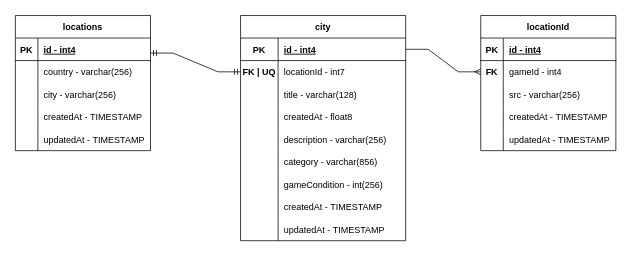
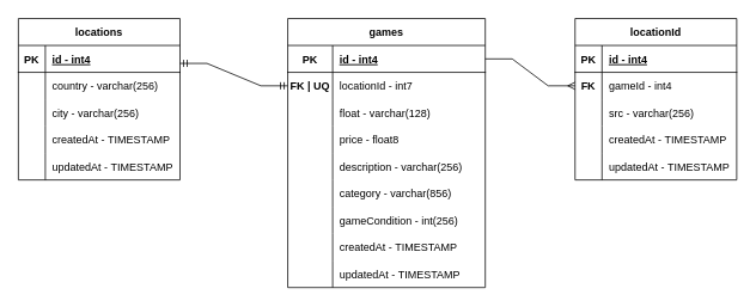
  <mxCell id="0" />
  <mxCell id="1" parent="0" />
  <mxCell id="2" value="locations" style="shape=table;startSize=30;container=1;collapsible=1;childLayout=tableLayout;fixedRows=1;rowLines=0;fontStyle=1;align=center;resizeLast=1;" vertex="1" parent="1"><mxGeometry x="20" y="20" width="180" height="180" as="geometry" /></mxCell>
  <mxCell id="3" value="" style="shape=tableRow;horizontal=0;startSize=0;swimlaneHead=0;swimlaneBody=0;fillColor=none;collapsible=0;dropTarget=0;points=[[0,0.5],[1,0.5]];portConstraint=eastwest;top=0;left=0;right=0;bottom=1;" vertex="1" parent="2"><mxGeometry y="30" width="180" height="30" as="geometry" /></mxCell>
  <mxCell id="4" value="PK" style="shape=partialRectangle;connectable=0;fillColor=none;top=0;left=0;bottom=0;right=0;fontStyle=1;overflow=hidden;" vertex="1" parent="3"><mxGeometry width="30" height="30" as="geometry"><mxRectangle width="30" height="30" as="alternateBounds" /></mxGeometry></mxCell>
  <mxCell id="5" value="id - int4" style="shape=partialRectangle;connectable=0;fillColor=none;top=0;left=0;bottom=0;right=0;align=left;spacingLeft=6;fontStyle=5;overflow=hidden;" vertex="1" parent="3"><mxGeometry x="30" width="150" height="30" as="geometry"><mxRectangle width="150" height="30" as="alternateBounds" /></mxGeometry></mxCell>
  <mxCell id="6" value="" style="shape=tableRow;horizontal=0;startSize=0;swimlaneHead=0;swimlaneBody=0;fillColor=none;collapsible=0;dropTarget=0;points=[[0,0.5],[1,0.5]];portConstraint=eastwest;top=0;left=0;right=0;bottom=0;" vertex="1" parent="2"><mxGeometry y="60" width="180" height="30" as="geometry" /></mxCell>
  <mxCell id="7" value="" style="shape=partialRectangle;connectable=0;fillColor=none;top=0;left=0;bottom=0;right=0;editable=1;overflow=hidden;" vertex="1" parent="6"><mxGeometry width="30" height="30" as="geometry"><mxRectangle width="30" height="30" as="alternateBounds" /></mxGeometry></mxCell>
  <mxCell id="8" value="country - varchar(256)" style="shape=partialRectangle;connectable=0;fillColor=none;top=0;left=0;bottom=0;right=0;align=left;spacingLeft=6;overflow=hidden;" vertex="1" parent="6"><mxGeometry x="30" width="150" height="30" as="geometry"><mxRectangle width="150" height="30" as="alternateBounds" /></mxGeometry></mxCell>
  <mxCell id="9" value="" style="shape=tableRow;horizontal=0;startSize=0;swimlaneHead=0;swimlaneBody=0;fillColor=none;collapsible=0;dropTarget=0;points=[[0,0.5],[1,0.5]];portConstraint=eastwest;top=0;left=0;right=0;bottom=0;" vertex="1" parent="2"><mxGeometry y="90" width="180" height="30" as="geometry" /></mxCell>
  <mxCell id="10" value="" style="shape=partialRectangle;connectable=0;fillColor=none;top=0;left=0;bottom=0;right=0;editable=1;overflow=hidden;" vertex="1" parent="9"><mxGeometry width="30" height="30" as="geometry"><mxRectangle width="30" height="30" as="alternateBounds" /></mxGeometry></mxCell>
  <mxCell id="11" value="city - varchar(256)" style="shape=partialRectangle;connectable=0;fillColor=none;top=0;left=0;bottom=0;right=0;align=left;spacingLeft=6;overflow=hidden;" vertex="1" parent="9"><mxGeometry x="30" width="150" height="30" as="geometry"><mxRectangle width="150" height="30" as="alternateBounds" /></mxGeometry></mxCell>
  <mxCell id="12" value="" style="shape=tableRow;horizontal=0;startSize=0;swimlaneHead=0;swimlaneBody=0;fillColor=none;collapsible=0;dropTarget=0;points=[[0,0.5],[1,0.5]];portConstraint=eastwest;top=0;left=0;right=0;bottom=0;" vertex="1" parent="2"><mxGeometry y="120" width="180" height="30" as="geometry" /></mxCell>
  <mxCell id="13" value="" style="shape=partialRectangle;connectable=0;fillColor=none;top=0;left=0;bottom=0;right=0;editable=1;overflow=hidden;" vertex="1" parent="12"><mxGeometry width="30" height="30" as="geometry"><mxRectangle width="30" height="30" as="alternateBounds" /></mxGeometry></mxCell>
  <mxCell id="14" value="createdAt - TIMESTAMP" style="shape=partialRectangle;connectable=0;fillColor=none;top=0;left=0;bottom=0;right=0;align=left;spacingLeft=6;overflow=hidden;" vertex="1" parent="12"><mxGeometry x="30" width="150" height="30" as="geometry"><mxRectangle width="150" height="30" as="alternateBounds" /></mxGeometry></mxCell>
  <mxCell id="15" value="" style="shape=tableRow;horizontal=0;startSize=0;swimlaneHead=0;swimlaneBody=0;fillColor=none;collapsible=0;dropTarget=0;points=[[0,0.5],[1,0.5]];portConstraint=eastwest;top=0;left=0;right=0;bottom=0;" vertex="1" parent="2"><mxGeometry y="150" width="180" height="30" as="geometry" /></mxCell>
  <mxCell id="16" value="" style="shape=partialRectangle;connectable=0;fillColor=none;top=0;left=0;bottom=0;right=0;editable=1;overflow=hidden;" vertex="1" parent="15"><mxGeometry width="30" height="30" as="geometry"><mxRectangle width="30" height="30" as="alternateBounds" /></mxGeometry></mxCell>
  <mxCell id="17" value="updatedAt - TIMESTAMP" style="shape=partialRectangle;connectable=0;fillColor=none;top=0;left=0;bottom=0;right=0;align=left;spacingLeft=6;overflow=hidden;" vertex="1" parent="15"><mxGeometry x="30" width="150" height="30" as="geometry"><mxRectangle width="150" height="30" as="alternateBounds" /></mxGeometry></mxCell>
  <mxCell id="18" value="locationId" style="shape=table;startSize=30;container=1;collapsible=1;childLayout=tableLayout;fixedRows=1;rowLines=0;fontStyle=1;align=center;resizeLast=1;" vertex="1" parent="1"><mxGeometry x="640" y="20" width="180" height="180" as="geometry" /></mxCell>
  <mxCell id="19" value="" style="shape=tableRow;horizontal=0;startSize=0;swimlaneHead=0;swimlaneBody=0;fillColor=none;collapsible=0;dropTarget=0;points=[[0,0.5],[1,0.5]];portConstraint=eastwest;top=0;left=0;right=0;bottom=1;" vertex="1" parent="18"><mxGeometry y="30" width="180" height="30" as="geometry" /></mxCell>
  <mxCell id="20" value="PK" style="shape=partialRectangle;connectable=0;fillColor=none;top=0;left=0;bottom=0;right=0;fontStyle=1;overflow=hidden;" vertex="1" parent="19"><mxGeometry width="30" height="30" as="geometry"><mxRectangle width="30" height="30" as="alternateBounds" /></mxGeometry></mxCell>
  <mxCell id="21" value="id - int4" style="shape=partialRectangle;connectable=0;fillColor=none;top=0;left=0;bottom=0;right=0;align=left;spacingLeft=6;fontStyle=5;overflow=hidden;" vertex="1" parent="19"><mxGeometry x="30" width="150" height="30" as="geometry"><mxRectangle width="150" height="30" as="alternateBounds" /></mxGeometry></mxCell>
  <mxCell id="22" value="" style="shape=tableRow;horizontal=0;startSize=0;swimlaneHead=0;swimlaneBody=0;fillColor=none;collapsible=0;dropTarget=0;points=[[0,0.5],[1,0.5]];portConstraint=eastwest;top=0;left=0;right=0;bottom=0;" vertex="1" parent="18"><mxGeometry y="60" width="180" height="30" as="geometry" /></mxCell>
  <mxCell id="23" value="FK" style="shape=partialRectangle;connectable=0;fillColor=none;top=0;left=0;bottom=0;right=0;editable=1;overflow=hidden;fontStyle=1" vertex="1" parent="22"><mxGeometry width="30" height="30" as="geometry"><mxRectangle width="30" height="30" as="alternateBounds" /></mxGeometry></mxCell>
  <mxCell id="24" value="gameId - int4" style="shape=partialRectangle;connectable=0;fillColor=none;top=0;left=0;bottom=0;right=0;align=left;spacingLeft=6;overflow=hidden;" vertex="1" parent="22"><mxGeometry x="30" width="150" height="30" as="geometry"><mxRectangle width="150" height="30" as="alternateBounds" /></mxGeometry></mxCell>
  <mxCell id="25" value="" style="shape=tableRow;horizontal=0;startSize=0;swimlaneHead=0;swimlaneBody=0;fillColor=none;collapsible=0;dropTarget=0;points=[[0,0.5],[1,0.5]];portConstraint=eastwest;top=0;left=0;right=0;bottom=0;" vertex="1" parent="18"><mxGeometry y="90" width="180" height="30" as="geometry" /></mxCell>
  <mxCell id="26" value="" style="shape=partialRectangle;connectable=0;fillColor=none;top=0;left=0;bottom=0;right=0;editable=1;overflow=hidden;" vertex="1" parent="25"><mxGeometry width="30" height="30" as="geometry"><mxRectangle width="30" height="30" as="alternateBounds" /></mxGeometry></mxCell>
  <mxCell id="27" value="src - varchar(256)" style="shape=partialRectangle;connectable=0;fillColor=none;top=0;left=0;bottom=0;right=0;align=left;spacingLeft=6;overflow=hidden;" vertex="1" parent="25"><mxGeometry x="30" width="150" height="30" as="geometry"><mxRectangle width="150" height="30" as="alternateBounds" /></mxGeometry></mxCell>
  <mxCell id="28" value="" style="shape=tableRow;horizontal=0;startSize=0;swimlaneHead=0;swimlaneBody=0;fillColor=none;collapsible=0;dropTarget=0;points=[[0,0.5],[1,0.5]];portConstraint=eastwest;top=0;left=0;right=0;bottom=0;" vertex="1" parent="18"><mxGeometry y="120" width="180" height="30" as="geometry" /></mxCell>
  <mxCell id="29" value="" style="shape=partialRectangle;connectable=0;fillColor=none;top=0;left=0;bottom=0;right=0;editable=1;overflow=hidden;" vertex="1" parent="28"><mxGeometry width="30" height="30" as="geometry"><mxRectangle width="30" height="30" as="alternateBounds" /></mxGeometry></mxCell>
  <mxCell id="30" value="createdAt - TIMESTAMP" style="shape=partialRectangle;connectable=0;fillColor=none;top=0;left=0;bottom=0;right=0;align=left;spacingLeft=6;overflow=hidden;" vertex="1" parent="28"><mxGeometry x="30" width="150" height="30" as="geometry"><mxRectangle width="150" height="30" as="alternateBounds" /></mxGeometry></mxCell>
  <mxCell id="31" value="" style="shape=tableRow;horizontal=0;startSize=0;swimlaneHead=0;swimlaneBody=0;fillColor=none;collapsible=0;dropTarget=0;points=[[0,0.5],[1,0.5]];portConstraint=eastwest;top=0;left=0;right=0;bottom=0;" vertex="1" parent="18"><mxGeometry y="150" width="180" height="30" as="geometry" /></mxCell>
  <mxCell id="32" value="" style="shape=partialRectangle;connectable=0;fillColor=none;top=0;left=0;bottom=0;right=0;editable=1;overflow=hidden;" vertex="1" parent="31"><mxGeometry width="30" height="30" as="geometry"><mxRectangle width="30" height="30" as="alternateBounds" /></mxGeometry></mxCell>
  <mxCell id="33" value="updatedAt - TIMESTAMP" style="shape=partialRectangle;connectable=0;fillColor=none;top=0;left=0;bottom=0;right=0;align=left;spacingLeft=6;overflow=hidden;" vertex="1" parent="31"><mxGeometry x="30" width="150" height="30" as="geometry"><mxRectangle width="150" height="30" as="alternateBounds" /></mxGeometry></mxCell>
- <mxCell id="34" value="city" style="shape=table;startSize=30;container=1;collapsible=1;childLayout=tableLayout;fixedRows=1;rowLines=0;fontStyle=1;align=center;resizeLast=1;" vertex="1" parent="1"><mxGeometry x="320" y="20" width="220" height="300" as="geometry" /></mxCell>
+ <mxCell id="34" value="games" style="shape=table;startSize=30;container=1;collapsible=1;childLayout=tableLayout;fixedRows=1;rowLines=0;fontStyle=1;align=center;resizeLast=1;" vertex="1" parent="1"><mxGeometry x="320" y="20" width="220" height="300" as="geometry" /></mxCell>
  <mxCell id="35" value="" style="shape=tableRow;horizontal=0;startSize=0;swimlaneHead=0;swimlaneBody=0;fillColor=none;collapsible=0;dropTarget=0;points=[[0,0.5],[1,0.5]];portConstraint=eastwest;top=0;left=0;right=0;bottom=1;" vertex="1" parent="34"><mxGeometry y="30" width="220" height="30" as="geometry" /></mxCell>
  <mxCell id="36" value="PK" style="shape=partialRectangle;connectable=0;fillColor=none;top=0;left=0;bottom=0;right=0;fontStyle=1;overflow=hidden;" vertex="1" parent="35"><mxGeometry width="50" height="30" as="geometry"><mxRectangle width="50" height="30" as="alternateBounds" /></mxGeometry></mxCell>
  <mxCell id="37" value="id - int4" style="shape=partialRectangle;connectable=0;fillColor=none;top=0;left=0;bottom=0;right=0;align=left;spacingLeft=6;fontStyle=5;overflow=hidden;" vertex="1" parent="35"><mxGeometry x="50" width="170" height="30" as="geometry"><mxRectangle width="170" height="30" as="alternateBounds" /></mxGeometry></mxCell>
  <mxCell id="38" value="" style="shape=tableRow;horizontal=0;startSize=0;swimlaneHead=0;swimlaneBody=0;fillColor=none;collapsible=0;dropTarget=0;points=[[0,0.5],[1,0.5]];portConstraint=eastwest;top=0;left=0;right=0;bottom=0;" vertex="1" parent="34"><mxGeometry y="60" width="220" height="30" as="geometry" /></mxCell>
  <mxCell id="39" value="FK | UQ" style="shape=partialRectangle;connectable=0;fillColor=none;top=0;left=0;bottom=0;right=0;editable=1;overflow=hidden;fontStyle=1" vertex="1" parent="38"><mxGeometry width="50" height="30" as="geometry"><mxRectangle width="50" height="30" as="alternateBounds" /></mxGeometry></mxCell>
  <mxCell id="40" value="locationId - int7" style="shape=partialRectangle;connectable=0;fillColor=none;top=0;left=0;bottom=0;right=0;align=left;spacingLeft=6;overflow=hidden;" vertex="1" parent="38"><mxGeometry x="50" width="170" height="30" as="geometry"><mxRectangle width="170" height="30" as="alternateBounds" /></mxGeometry></mxCell>
  <mxCell id="41" value="" style="shape=tableRow;horizontal=0;startSize=0;swimlaneHead=0;swimlaneBody=0;fillColor=none;collapsible=0;dropTarget=0;points=[[0,0.5],[1,0.5]];portConstraint=eastwest;top=0;left=0;right=0;bottom=0;" vertex="1" parent="34"><mxGeometry y="90" width="220" height="30" as="geometry" /></mxCell>
  <mxCell id="42" value="" style="shape=partialRectangle;connectable=0;fillColor=none;top=0;left=0;bottom=0;right=0;editable=1;overflow=hidden;" vertex="1" parent="41"><mxGeometry width="50" height="30" as="geometry"><mxRectangle width="50" height="30" as="alternateBounds" /></mxGeometry></mxCell>
- <mxCell id="43" value="title - varchar(128)" style="shape=partialRectangle;connectable=0;fillColor=none;top=0;left=0;bottom=0;right=0;align=left;spacingLeft=6;overflow=hidden;" vertex="1" parent="41"><mxGeometry x="50" width="170" height="30" as="geometry"><mxRectangle width="170" height="30" as="alternateBounds" /></mxGeometry></mxCell>
+ <mxCell id="43" value="float - varchar(128)" style="shape=partialRectangle;connectable=0;fillColor=none;top=0;left=0;bottom=0;right=0;align=left;spacingLeft=6;overflow=hidden;" vertex="1" parent="41"><mxGeometry x="50" width="170" height="30" as="geometry"><mxRectangle width="170" height="30" as="alternateBounds" /></mxGeometry></mxCell>
  <mxCell id="44" value="" style="shape=tableRow;horizontal=0;startSize=0;swimlaneHead=0;swimlaneBody=0;fillColor=none;collapsible=0;dropTarget=0;points=[[0,0.5],[1,0.5]];portConstraint=eastwest;top=0;left=0;right=0;bottom=0;" vertex="1" parent="34"><mxGeometry y="120" width="220" height="30" as="geometry" /></mxCell>
  <mxCell id="45" value="" style="shape=partialRectangle;connectable=0;fillColor=none;top=0;left=0;bottom=0;right=0;editable=1;overflow=hidden;" vertex="1" parent="44"><mxGeometry width="50" height="30" as="geometry"><mxRectangle width="50" height="30" as="alternateBounds" /></mxGeometry></mxCell>
- <mxCell id="46" value="createdAt - float8" style="shape=partialRectangle;connectable=0;fillColor=none;top=0;left=0;bottom=0;right=0;align=left;spacingLeft=6;overflow=hidden;" vertex="1" parent="44"><mxGeometry x="50" width="170" height="30" as="geometry"><mxRectangle width="170" height="30" as="alternateBounds" /></mxGeometry></mxCell>
+ <mxCell id="46" value="price - float8" style="shape=partialRectangle;connectable=0;fillColor=none;top=0;left=0;bottom=0;right=0;align=left;spacingLeft=6;overflow=hidden;" vertex="1" parent="44"><mxGeometry x="50" width="170" height="30" as="geometry"><mxRectangle width="170" height="30" as="alternateBounds" /></mxGeometry></mxCell>
  <mxCell id="47" value="" style="shape=tableRow;horizontal=0;startSize=0;swimlaneHead=0;swimlaneBody=0;fillColor=none;collapsible=0;dropTarget=0;points=[[0,0.5],[1,0.5]];portConstraint=eastwest;top=0;left=0;right=0;bottom=0;" vertex="1" parent="34"><mxGeometry y="150" width="220" height="30" as="geometry" /></mxCell>
  <mxCell id="48" value="" style="shape=partialRectangle;connectable=0;fillColor=none;top=0;left=0;bottom=0;right=0;editable=1;overflow=hidden;" vertex="1" parent="47"><mxGeometry width="50" height="30" as="geometry"><mxRectangle width="50" height="30" as="alternateBounds" /></mxGeometry></mxCell>
  <mxCell id="49" value="description - varchar(256)" style="shape=partialRectangle;connectable=0;fillColor=none;top=0;left=0;bottom=0;right=0;align=left;spacingLeft=6;overflow=hidden;" vertex="1" parent="47"><mxGeometry x="50" width="170" height="30" as="geometry"><mxRectangle width="170" height="30" as="alternateBounds" /></mxGeometry></mxCell>
  <mxCell id="50" value="" style="shape=tableRow;horizontal=0;startSize=0;swimlaneHead=0;swimlaneBody=0;fillColor=none;collapsible=0;dropTarget=0;points=[[0,0.5],[1,0.5]];portConstraint=eastwest;top=0;left=0;right=0;bottom=0;" vertex="1" parent="34"><mxGeometry y="180" width="220" height="30" as="geometry" /></mxCell>
  <mxCell id="51" value="" style="shape=partialRectangle;connectable=0;fillColor=none;top=0;left=0;bottom=0;right=0;editable=1;overflow=hidden;" vertex="1" parent="50"><mxGeometry width="50" height="30" as="geometry"><mxRectangle width="50" height="30" as="alternateBounds" /></mxGeometry></mxCell>
  <mxCell id="52" value="category - varchar(856)" style="shape=partialRectangle;connectable=0;fillColor=none;top=0;left=0;bottom=0;right=0;align=left;spacingLeft=6;overflow=hidden;" vertex="1" parent="50"><mxGeometry x="50" width="170" height="30" as="geometry"><mxRectangle width="170" height="30" as="alternateBounds" /></mxGeometry></mxCell>
  <mxCell id="53" value="" style="shape=tableRow;horizontal=0;startSize=0;swimlaneHead=0;swimlaneBody=0;fillColor=none;collapsible=0;dropTarget=0;points=[[0,0.5],[1,0.5]];portConstraint=eastwest;top=0;left=0;right=0;bottom=0;" vertex="1" parent="34"><mxGeometry y="210" width="220" height="30" as="geometry" /></mxCell>
  <mxCell id="54" value="" style="shape=partialRectangle;connectable=0;fillColor=none;top=0;left=0;bottom=0;right=0;editable=1;overflow=hidden;" vertex="1" parent="53"><mxGeometry width="50" height="30" as="geometry"><mxRectangle width="50" height="30" as="alternateBounds" /></mxGeometry></mxCell>
  <mxCell id="55" value="gameCondition - int(256)" style="shape=partialRectangle;connectable=0;fillColor=none;top=0;left=0;bottom=0;right=0;align=left;spacingLeft=6;overflow=hidden;" vertex="1" parent="53"><mxGeometry x="50" width="170" height="30" as="geometry"><mxRectangle width="170" height="30" as="alternateBounds" /></mxGeometry></mxCell>
  <mxCell id="56" value="" style="shape=tableRow;horizontal=0;startSize=0;swimlaneHead=0;swimlaneBody=0;fillColor=none;collapsible=0;dropTarget=0;points=[[0,0.5],[1,0.5]];portConstraint=eastwest;top=0;left=0;right=0;bottom=0;" vertex="1" parent="34"><mxGeometry y="240" width="220" height="30" as="geometry" /></mxCell>
  <mxCell id="57" value="" style="shape=partialRectangle;connectable=0;fillColor=none;top=0;left=0;bottom=0;right=0;editable=1;overflow=hidden;" vertex="1" parent="56"><mxGeometry width="50" height="30" as="geometry"><mxRectangle width="50" height="30" as="alternateBounds" /></mxGeometry></mxCell>
  <mxCell id="58" value="createdAt - TIMESTAMP" style="shape=partialRectangle;connectable=0;fillColor=none;top=0;left=0;bottom=0;right=0;align=left;spacingLeft=6;overflow=hidden;" vertex="1" parent="56"><mxGeometry x="50" width="170" height="30" as="geometry"><mxRectangle width="170" height="30" as="alternateBounds" /></mxGeometry></mxCell>
  <mxCell id="59" value="" style="shape=tableRow;horizontal=0;startSize=0;swimlaneHead=0;swimlaneBody=0;fillColor=none;collapsible=0;dropTarget=0;points=[[0,0.5],[1,0.5]];portConstraint=eastwest;top=0;left=0;right=0;bottom=0;" vertex="1" parent="34"><mxGeometry y="270" width="220" height="30" as="geometry" /></mxCell>
  <mxCell id="60" value="" style="shape=partialRectangle;connectable=0;fillColor=none;top=0;left=0;bottom=0;right=0;editable=1;overflow=hidden;" vertex="1" parent="59"><mxGeometry width="50" height="30" as="geometry"><mxRectangle width="50" height="30" as="alternateBounds" /></mxGeometry></mxCell>
  <mxCell id="61" value="updatedAt - TIMESTAMP" style="shape=partialRectangle;connectable=0;fillColor=none;top=0;left=0;bottom=0;right=0;align=left;spacingLeft=6;overflow=hidden;" vertex="1" parent="59"><mxGeometry x="50" width="170" height="30" as="geometry"><mxRectangle width="170" height="30" as="alternateBounds" /></mxGeometry></mxCell>
  <mxCell id="62" value="" style="edgeStyle=entityRelationEdgeStyle;fontSize=12;html=1;endArrow=ERmandOne;startArrow=ERmandOne;rounded=0;entryX=0;entryY=0.5;entryDx=0;entryDy=0;exitX=1;exitY=0.667;exitDx=0;exitDy=0;exitPerimeter=0;" edge="1" parent="1" source="3" target="38"><mxGeometry width="100" height="100" relative="1" as="geometry"><mxPoint x="230" y="300" as="sourcePoint" /><mxPoint x="330" y="200" as="targetPoint" /></mxGeometry></mxCell>
  <mxCell id="63" value="" style="edgeStyle=entityRelationEdgeStyle;fontSize=12;html=1;endArrow=ERmany;rounded=0;" edge="1" parent="1" source="35" target="22"><mxGeometry width="100" height="100" relative="1" as="geometry"><mxPoint x="560" y="65" as="sourcePoint" /><mxPoint x="660" y="-35" as="targetPoint" /></mxGeometry></mxCell>
